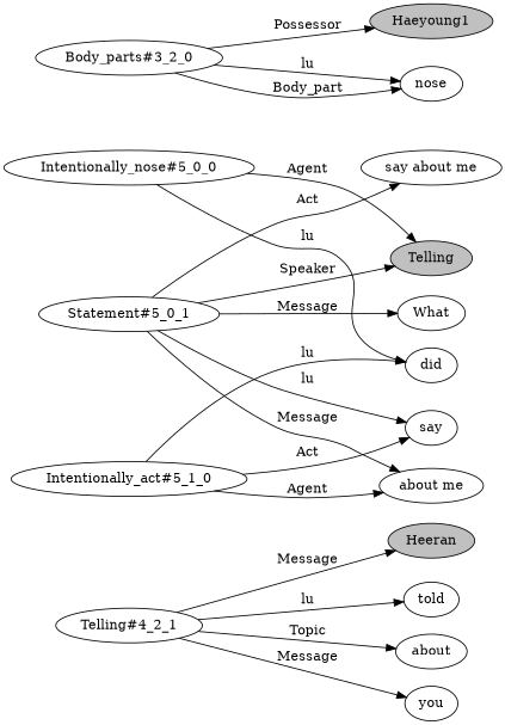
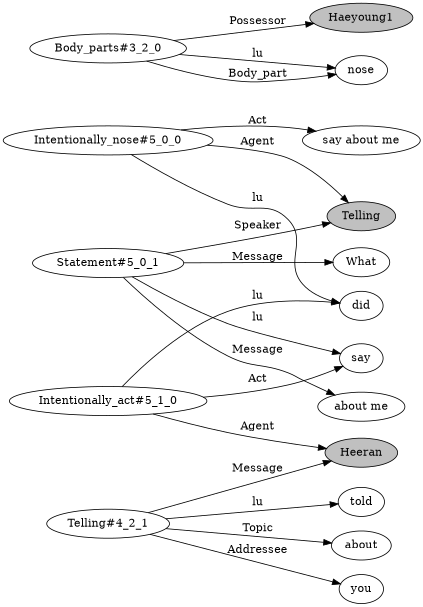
  digraph {
    rankdir=LR
    n1 [fillcolor=gray label=Telling style=filled]
    n2 [label="Intentionally_nose#5_0_0"]
    n3 [label=did]
    n4 [label="say about me"]
    n5 [label="Statement#5_0_1"]
    n6 [label=say]
    n7 [label=What]
    n8 [label="about me"]
    n9 [fillcolor=gray label=Haeyoung1 style=filled]
    n10 [label="Body_parts#3_2_0"]
    n11 [label=nose]
    n12 [fillcolor=gray label=Heeran style=filled]
    n13 [label="Telling#4_2_1"]
    n14 [label=told]
    n15 [label=about]
    n16 [label=you]
    n17 [label="Intentionally_act#5_1_0"]
    n2 -> n1 [label=Agent]
    n2 -> n3 [label=lu]
-   n5 -> n4 [label=Act]
+   n2 -> n4 [label=Act]
    n5 -> n1 [label=Speaker]
    n5 -> n6 [label=lu]
    n5 -> n7 [label=Message]
    n5 -> n8 [label=Message]
    n10 -> n9 [label=Possessor]
    n10 -> n11 [label=lu]
    n10 -> n11 [label=Body_part]
    n13 -> n12 [label=Message]
    n13 -> n14 [label=lu]
    n13 -> n15 [label=Topic]
-   n13 -> n16 [label=Message]
+   n13 -> n16 [label=Addressee]
    n17 -> n3 [label=lu]
    n17 -> n6 [label=Act]
-   n17 -> n8 [label=Agent]
+   n17 -> n12 [label=Agent]
  }
